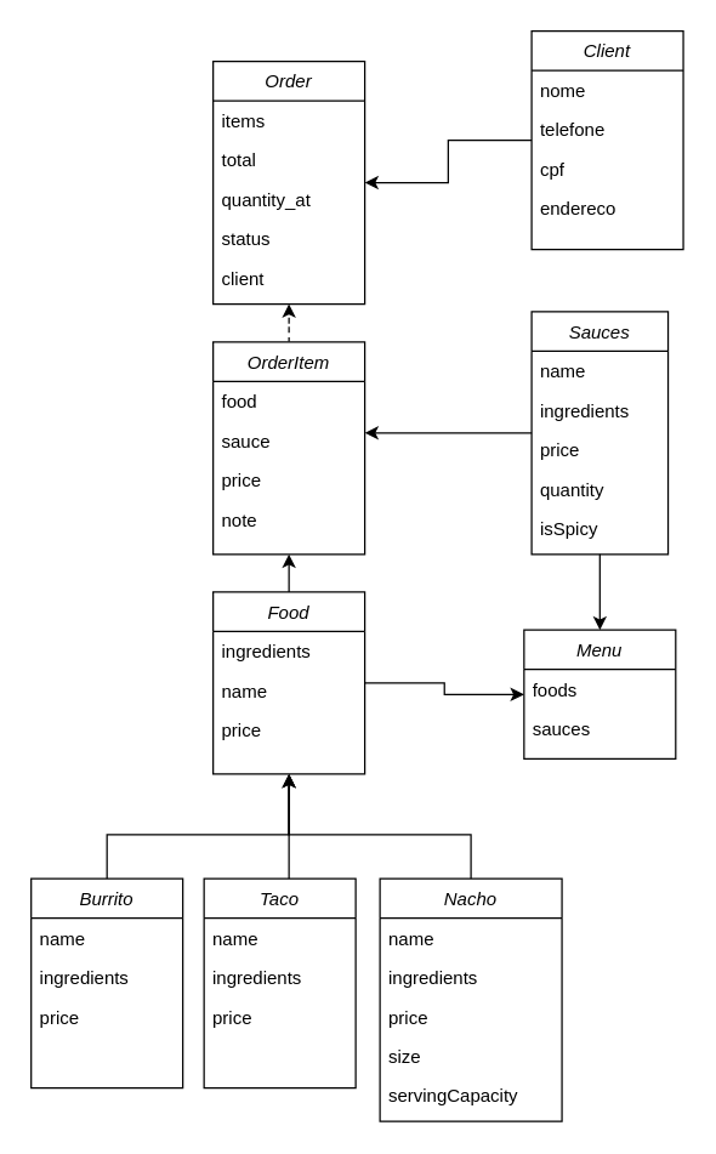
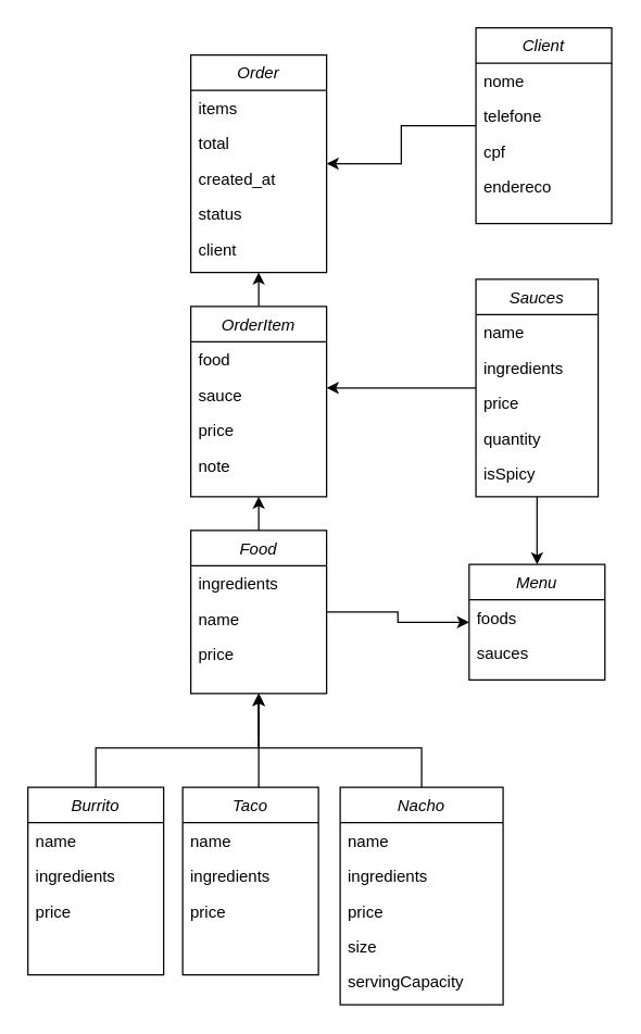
  <mxCell id="0" />
  <mxCell id="1" parent="0" />
  <mxCell id="2" style="edgeStyle=orthogonalEdgeStyle;rounded=0;orthogonalLoop=1;jettySize=auto;html=1;" parent="1" source="4" target="43" edge="1"><mxGeometry relative="1" as="geometry"><Array as="points"><mxPoint x="365" y="300" /></Array></mxGeometry></mxCell>
  <mxCell id="3" style="edgeStyle=orthogonalEdgeStyle;rounded=0;orthogonalLoop=1;jettySize=auto;html=1;" edge="1" parent="1" source="4" target="33"><mxGeometry relative="1" as="geometry" /></mxCell>
  <mxCell id="4" value="Sauces" style="swimlane;fontStyle=2;align=center;verticalAlign=top;childLayout=stackLayout;horizontal=1;startSize=26;horizontalStack=0;resizeParent=1;resizeLast=0;collapsible=1;marginBottom=0;rounded=0;shadow=0;strokeWidth=1;" parent="1" vertex="1"><mxGeometry x="350" y="205" width="90" height="160" as="geometry"><mxRectangle x="220" y="120" width="160" height="26" as="alternateBounds" /></mxGeometry></mxCell>
  <mxCell id="5" value="name" style="text;align=left;verticalAlign=top;spacingLeft=4;spacingRight=4;overflow=hidden;rotatable=0;points=[[0,0.5],[1,0.5]];portConstraint=eastwest;" parent="4" vertex="1"><mxGeometry y="26" width="90" height="26" as="geometry" /></mxCell>
  <mxCell id="6" value="ingredients" style="text;align=left;verticalAlign=top;spacingLeft=4;spacingRight=4;overflow=hidden;rotatable=0;points=[[0,0.5],[1,0.5]];portConstraint=eastwest;rounded=0;shadow=0;html=0;" parent="4" vertex="1"><mxGeometry y="52" width="90" height="26" as="geometry" /></mxCell>
  <mxCell id="7" value="price" style="text;align=left;verticalAlign=top;spacingLeft=4;spacingRight=4;overflow=hidden;rotatable=0;points=[[0,0.5],[1,0.5]];portConstraint=eastwest;rounded=0;shadow=0;html=0;" parent="4" vertex="1"><mxGeometry y="78" width="90" height="26" as="geometry" /></mxCell>
  <mxCell id="8" value="quantity" style="text;align=left;verticalAlign=top;spacingLeft=4;spacingRight=4;overflow=hidden;rotatable=0;points=[[0,0.5],[1,0.5]];portConstraint=eastwest;rounded=0;shadow=0;html=0;" parent="4" vertex="1"><mxGeometry y="104" width="90" height="26" as="geometry" /></mxCell>
  <mxCell id="9" value="isSpicy" style="text;align=left;verticalAlign=top;spacingLeft=4;spacingRight=4;overflow=hidden;rotatable=0;points=[[0,0.5],[1,0.5]];portConstraint=eastwest;rounded=0;shadow=0;html=0;" parent="4" vertex="1"><mxGeometry y="130" width="90" height="26" as="geometry" /></mxCell>
  <mxCell id="10" style="edgeStyle=orthogonalEdgeStyle;rounded=0;orthogonalLoop=1;jettySize=auto;html=1;" parent="1" source="12" target="33" edge="1"><mxGeometry relative="1" as="geometry" /></mxCell>
  <mxCell id="11" style="edgeStyle=orthogonalEdgeStyle;rounded=0;orthogonalLoop=1;jettySize=auto;html=1;" parent="1" source="12" target="43" edge="1"><mxGeometry relative="1" as="geometry" /></mxCell>
  <mxCell id="12" value="Food" style="swimlane;fontStyle=2;align=center;verticalAlign=top;childLayout=stackLayout;horizontal=1;startSize=26;horizontalStack=0;resizeParent=1;resizeLast=0;collapsible=1;marginBottom=0;rounded=0;shadow=0;strokeWidth=1;" parent="1" vertex="1"><mxGeometry x="140" y="390" width="100" height="120" as="geometry"><mxRectangle x="220" y="120" width="160" height="26" as="alternateBounds" /></mxGeometry></mxCell>
  <mxCell id="13" value="ingredients" style="text;align=left;verticalAlign=top;spacingLeft=4;spacingRight=4;overflow=hidden;rotatable=0;points=[[0,0.5],[1,0.5]];portConstraint=eastwest;rounded=0;shadow=0;html=0;" parent="12" vertex="1"><mxGeometry y="26" width="100" height="26" as="geometry" /></mxCell>
  <mxCell id="14" value="name" style="text;align=left;verticalAlign=top;spacingLeft=4;spacingRight=4;overflow=hidden;rotatable=0;points=[[0,0.5],[1,0.5]];portConstraint=eastwest;" parent="12" vertex="1"><mxGeometry y="52" width="100" height="26" as="geometry" /></mxCell>
  <mxCell id="15" value="price" style="text;align=left;verticalAlign=top;spacingLeft=4;spacingRight=4;overflow=hidden;rotatable=0;points=[[0,0.5],[1,0.5]];portConstraint=eastwest;rounded=0;shadow=0;html=0;" parent="12" vertex="1"><mxGeometry y="78" width="100" height="26" as="geometry" /></mxCell>
  <mxCell id="16" style="edgeStyle=orthogonalEdgeStyle;rounded=0;orthogonalLoop=1;jettySize=auto;html=1;exitX=0.5;exitY=0;exitDx=0;exitDy=0;" parent="1" source="17" target="12" edge="1"><mxGeometry relative="1" as="geometry"><Array as="points"><mxPoint x="70" y="550" /><mxPoint x="190" y="550" /></Array></mxGeometry></mxCell>
  <mxCell id="17" value="Burrito" style="swimlane;fontStyle=2;align=center;verticalAlign=top;childLayout=stackLayout;horizontal=1;startSize=26;horizontalStack=0;resizeParent=1;resizeLast=0;collapsible=1;marginBottom=0;rounded=0;shadow=0;strokeWidth=1;" parent="1" vertex="1"><mxGeometry x="20" y="579" width="100" height="138" as="geometry"><mxRectangle x="220" y="120" width="160" height="26" as="alternateBounds" /></mxGeometry></mxCell>
  <mxCell id="18" value="name" style="text;align=left;verticalAlign=top;spacingLeft=4;spacingRight=4;overflow=hidden;rotatable=0;points=[[0,0.5],[1,0.5]];portConstraint=eastwest;" parent="17" vertex="1"><mxGeometry y="26" width="100" height="26" as="geometry" /></mxCell>
  <mxCell id="19" value="ingredients" style="text;align=left;verticalAlign=top;spacingLeft=4;spacingRight=4;overflow=hidden;rotatable=0;points=[[0,0.5],[1,0.5]];portConstraint=eastwest;rounded=0;shadow=0;html=0;" parent="17" vertex="1"><mxGeometry y="52" width="100" height="26" as="geometry" /></mxCell>
  <mxCell id="20" value="price" style="text;align=left;verticalAlign=top;spacingLeft=4;spacingRight=4;overflow=hidden;rotatable=0;points=[[0,0.5],[1,0.5]];portConstraint=eastwest;rounded=0;shadow=0;html=0;" parent="17" vertex="1"><mxGeometry y="78" width="100" height="26" as="geometry" /></mxCell>
  <mxCell id="21" style="edgeStyle=orthogonalEdgeStyle;rounded=0;orthogonalLoop=1;jettySize=auto;html=1;" parent="1" source="22" target="12" edge="1"><mxGeometry relative="1" as="geometry"><mxPoint x="184" y="540" as="targetPoint" /><Array as="points"><mxPoint x="190" y="570" /><mxPoint x="190" y="570" /></Array></mxGeometry></mxCell>
  <mxCell id="22" value="Taco" style="swimlane;fontStyle=2;align=center;verticalAlign=top;childLayout=stackLayout;horizontal=1;startSize=26;horizontalStack=0;resizeParent=1;resizeLast=0;collapsible=1;marginBottom=0;rounded=0;shadow=0;strokeWidth=1;" parent="1" vertex="1"><mxGeometry x="134" y="579" width="100" height="138" as="geometry"><mxRectangle x="220" y="120" width="160" height="26" as="alternateBounds" /></mxGeometry></mxCell>
  <mxCell id="23" value="name" style="text;align=left;verticalAlign=top;spacingLeft=4;spacingRight=4;overflow=hidden;rotatable=0;points=[[0,0.5],[1,0.5]];portConstraint=eastwest;" parent="22" vertex="1"><mxGeometry y="26" width="100" height="26" as="geometry" /></mxCell>
  <mxCell id="24" value="ingredients" style="text;align=left;verticalAlign=top;spacingLeft=4;spacingRight=4;overflow=hidden;rotatable=0;points=[[0,0.5],[1,0.5]];portConstraint=eastwest;rounded=0;shadow=0;html=0;" parent="22" vertex="1"><mxGeometry y="52" width="100" height="26" as="geometry" /></mxCell>
  <mxCell id="25" value="price" style="text;align=left;verticalAlign=top;spacingLeft=4;spacingRight=4;overflow=hidden;rotatable=0;points=[[0,0.5],[1,0.5]];portConstraint=eastwest;rounded=0;shadow=0;html=0;" parent="22" vertex="1"><mxGeometry y="78" width="100" height="26" as="geometry" /></mxCell>
  <mxCell id="26" style="edgeStyle=orthogonalEdgeStyle;rounded=0;orthogonalLoop=1;jettySize=auto;html=1;exitX=0.5;exitY=0;exitDx=0;exitDy=0;" parent="1" source="27" target="12" edge="1"><mxGeometry relative="1" as="geometry"><Array as="points"><mxPoint x="310" y="550" /><mxPoint x="190" y="550" /></Array></mxGeometry></mxCell>
  <mxCell id="27" value="Nacho" style="swimlane;fontStyle=2;align=center;verticalAlign=top;childLayout=stackLayout;horizontal=1;startSize=26;horizontalStack=0;resizeParent=1;resizeLast=0;collapsible=1;marginBottom=0;rounded=0;shadow=0;strokeWidth=1;" parent="1" vertex="1"><mxGeometry x="250" y="579" width="120" height="160" as="geometry"><mxRectangle x="220" y="120" width="160" height="26" as="alternateBounds" /></mxGeometry></mxCell>
  <mxCell id="28" value="name" style="text;align=left;verticalAlign=top;spacingLeft=4;spacingRight=4;overflow=hidden;rotatable=0;points=[[0,0.5],[1,0.5]];portConstraint=eastwest;" parent="27" vertex="1"><mxGeometry y="26" width="120" height="26" as="geometry" /></mxCell>
  <mxCell id="29" value="ingredients" style="text;align=left;verticalAlign=top;spacingLeft=4;spacingRight=4;overflow=hidden;rotatable=0;points=[[0,0.5],[1,0.5]];portConstraint=eastwest;rounded=0;shadow=0;html=0;" parent="27" vertex="1"><mxGeometry y="52" width="120" height="26" as="geometry" /></mxCell>
  <mxCell id="30" value="price" style="text;align=left;verticalAlign=top;spacingLeft=4;spacingRight=4;overflow=hidden;rotatable=0;points=[[0,0.5],[1,0.5]];portConstraint=eastwest;rounded=0;shadow=0;html=0;" parent="27" vertex="1"><mxGeometry y="78" width="120" height="26" as="geometry" /></mxCell>
  <mxCell id="31" value="size" style="text;align=left;verticalAlign=top;spacingLeft=4;spacingRight=4;overflow=hidden;rotatable=0;points=[[0,0.5],[1,0.5]];portConstraint=eastwest;rounded=0;shadow=0;html=0;" parent="27" vertex="1"><mxGeometry y="104" width="120" height="26" as="geometry" /></mxCell>
  <mxCell id="32" value="servingCapacity" style="text;align=left;verticalAlign=top;spacingLeft=4;spacingRight=4;overflow=hidden;rotatable=0;points=[[0,0.5],[1,0.5]];portConstraint=eastwest;rounded=0;shadow=0;html=0;" parent="27" vertex="1"><mxGeometry y="130" width="120" height="26" as="geometry" /></mxCell>
  <mxCell id="33" value="Menu" style="swimlane;fontStyle=2;align=center;verticalAlign=top;childLayout=stackLayout;horizontal=1;startSize=26;horizontalStack=0;resizeParent=1;resizeLast=0;collapsible=1;marginBottom=0;rounded=0;shadow=0;strokeWidth=1;" parent="1" vertex="1"><mxGeometry x="345" y="415" width="100" height="85" as="geometry"><mxRectangle x="220" y="120" width="160" height="26" as="alternateBounds" /></mxGeometry></mxCell>
  <mxCell id="34" value="foods" style="text;align=left;verticalAlign=top;spacingLeft=4;spacingRight=4;overflow=hidden;rotatable=0;points=[[0,0.5],[1,0.5]];portConstraint=eastwest;rounded=0;shadow=0;html=0;" parent="33" vertex="1"><mxGeometry y="26" width="100" height="26" as="geometry" /></mxCell>
  <mxCell id="35" value="sauces" style="text;align=left;verticalAlign=top;spacingLeft=4;spacingRight=4;overflow=hidden;rotatable=0;points=[[0,0.5],[1,0.5]];portConstraint=eastwest;rounded=0;shadow=0;html=0;" vertex="1" parent="33"><mxGeometry y="52" width="100" height="26" as="geometry" /></mxCell>
  <mxCell id="36" value="Order" style="swimlane;fontStyle=2;align=center;verticalAlign=top;childLayout=stackLayout;horizontal=1;startSize=26;horizontalStack=0;resizeParent=1;resizeLast=0;collapsible=1;marginBottom=0;rounded=0;shadow=0;strokeWidth=1;" parent="1" vertex="1"><mxGeometry x="140" y="40" width="100" height="160" as="geometry"><mxRectangle x="220" y="120" width="160" height="26" as="alternateBounds" /></mxGeometry></mxCell>
  <mxCell id="37" value="items" style="text;align=left;verticalAlign=top;spacingLeft=4;spacingRight=4;overflow=hidden;rotatable=0;points=[[0,0.5],[1,0.5]];portConstraint=eastwest;rounded=0;shadow=0;html=0;" parent="36" vertex="1"><mxGeometry y="26" width="100" height="26" as="geometry" /></mxCell>
  <mxCell id="38" value="total" style="text;align=left;verticalAlign=top;spacingLeft=4;spacingRight=4;overflow=hidden;rotatable=0;points=[[0,0.5],[1,0.5]];portConstraint=eastwest;" parent="36" vertex="1"><mxGeometry y="52" width="100" height="26" as="geometry" /></mxCell>
- <mxCell id="39" value="quantity_at" style="text;align=left;verticalAlign=top;spacingLeft=4;spacingRight=4;overflow=hidden;rotatable=0;points=[[0,0.5],[1,0.5]];portConstraint=eastwest;rounded=0;shadow=0;html=0;" parent="36" vertex="1"><mxGeometry y="78" width="100" height="26" as="geometry" /></mxCell>
+ <mxCell id="39" value="created_at" style="text;align=left;verticalAlign=top;spacingLeft=4;spacingRight=4;overflow=hidden;rotatable=0;points=[[0,0.5],[1,0.5]];portConstraint=eastwest;rounded=0;shadow=0;html=0;" parent="36" vertex="1"><mxGeometry y="78" width="100" height="26" as="geometry" /></mxCell>
  <mxCell id="40" value="status" style="text;align=left;verticalAlign=top;spacingLeft=4;spacingRight=4;overflow=hidden;rotatable=0;points=[[0,0.5],[1,0.5]];portConstraint=eastwest;rounded=0;shadow=0;html=0;" parent="36" vertex="1"><mxGeometry y="104" width="100" height="26" as="geometry" /></mxCell>
  <mxCell id="41" value="client" style="text;align=left;verticalAlign=top;spacingLeft=4;spacingRight=4;overflow=hidden;rotatable=0;points=[[0,0.5],[1,0.5]];portConstraint=eastwest;rounded=0;shadow=0;html=0;" vertex="1" parent="36"><mxGeometry y="130" width="100" height="26" as="geometry" /></mxCell>
- <mxCell id="42" style="edgeStyle=orthogonalEdgeStyle;rounded=0;orthogonalLoop=1;jettySize=auto;html=1;dashed=1;" parent="1" source="43" target="36" edge="1"><mxGeometry relative="1" as="geometry" /></mxCell>
+ <mxCell id="42" style="edgeStyle=orthogonalEdgeStyle;rounded=0;orthogonalLoop=1;jettySize=auto;html=1;" parent="1" source="43" target="36" edge="1"><mxGeometry relative="1" as="geometry" /></mxCell>
  <mxCell id="43" value="OrderItem" style="swimlane;fontStyle=2;align=center;verticalAlign=top;childLayout=stackLayout;horizontal=1;startSize=26;horizontalStack=0;resizeParent=1;resizeLast=0;collapsible=1;marginBottom=0;rounded=0;shadow=0;strokeWidth=1;" parent="1" vertex="1"><mxGeometry x="140" y="225" width="100" height="140" as="geometry"><mxRectangle x="220" y="120" width="160" height="26" as="alternateBounds" /></mxGeometry></mxCell>
  <mxCell id="44" value="food" style="text;align=left;verticalAlign=top;spacingLeft=4;spacingRight=4;overflow=hidden;rotatable=0;points=[[0,0.5],[1,0.5]];portConstraint=eastwest;rounded=0;shadow=0;html=0;" parent="43" vertex="1"><mxGeometry y="26" width="100" height="26" as="geometry" /></mxCell>
  <mxCell id="45" value="sauce" style="text;align=left;verticalAlign=top;spacingLeft=4;spacingRight=4;overflow=hidden;rotatable=0;points=[[0,0.5],[1,0.5]];portConstraint=eastwest;" parent="43" vertex="1"><mxGeometry y="52" width="100" height="26" as="geometry" /></mxCell>
  <mxCell id="46" value="price" style="text;align=left;verticalAlign=top;spacingLeft=4;spacingRight=4;overflow=hidden;rotatable=0;points=[[0,0.5],[1,0.5]];portConstraint=eastwest;rounded=0;shadow=0;html=0;" parent="43" vertex="1"><mxGeometry y="78" width="100" height="26" as="geometry" /></mxCell>
  <mxCell id="47" value="note" style="text;align=left;verticalAlign=top;spacingLeft=4;spacingRight=4;overflow=hidden;rotatable=0;points=[[0,0.5],[1,0.5]];portConstraint=eastwest;rounded=0;shadow=0;html=0;" parent="43" vertex="1"><mxGeometry y="104" width="100" height="26" as="geometry" /></mxCell>
  <mxCell id="48" style="edgeStyle=orthogonalEdgeStyle;rounded=0;orthogonalLoop=1;jettySize=auto;html=1;" edge="1" parent="1" source="49" target="36"><mxGeometry relative="1" as="geometry" /></mxCell>
  <mxCell id="49" value="Client" style="swimlane;fontStyle=2;align=center;verticalAlign=top;childLayout=stackLayout;horizontal=1;startSize=26;horizontalStack=0;resizeParent=1;resizeLast=0;collapsible=1;marginBottom=0;rounded=0;shadow=0;strokeWidth=1;" vertex="1" parent="1"><mxGeometry x="350" y="20" width="100" height="144" as="geometry"><mxRectangle x="220" y="120" width="160" height="26" as="alternateBounds" /></mxGeometry></mxCell>
  <mxCell id="50" value="nome" style="text;align=left;verticalAlign=top;spacingLeft=4;spacingRight=4;overflow=hidden;rotatable=0;points=[[0,0.5],[1,0.5]];portConstraint=eastwest;rounded=0;shadow=0;html=0;" vertex="1" parent="49"><mxGeometry y="26" width="100" height="26" as="geometry" /></mxCell>
  <mxCell id="51" value="telefone" style="text;align=left;verticalAlign=top;spacingLeft=4;spacingRight=4;overflow=hidden;rotatable=0;points=[[0,0.5],[1,0.5]];portConstraint=eastwest;" vertex="1" parent="49"><mxGeometry y="52" width="100" height="26" as="geometry" /></mxCell>
  <mxCell id="52" value="cpf" style="text;align=left;verticalAlign=top;spacingLeft=4;spacingRight=4;overflow=hidden;rotatable=0;points=[[0,0.5],[1,0.5]];portConstraint=eastwest;rounded=0;shadow=0;html=0;" vertex="1" parent="49"><mxGeometry y="78" width="100" height="26" as="geometry" /></mxCell>
  <mxCell id="53" value="endereco" style="text;align=left;verticalAlign=top;spacingLeft=4;spacingRight=4;overflow=hidden;rotatable=0;points=[[0,0.5],[1,0.5]];portConstraint=eastwest;rounded=0;shadow=0;html=0;" vertex="1" parent="49"><mxGeometry y="104" width="100" height="26" as="geometry" /></mxCell>
